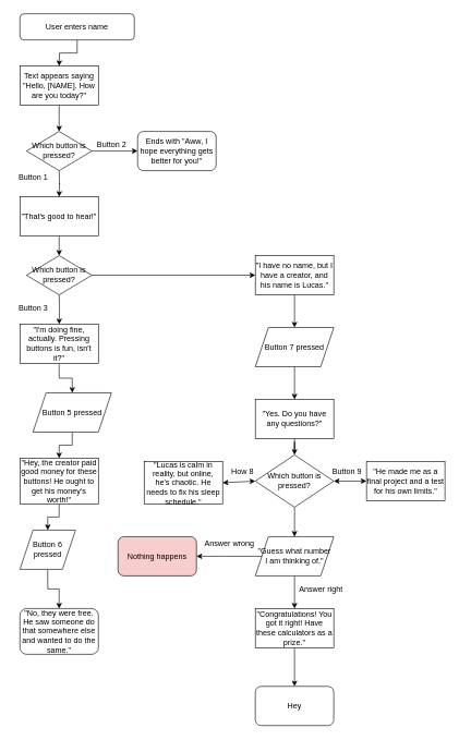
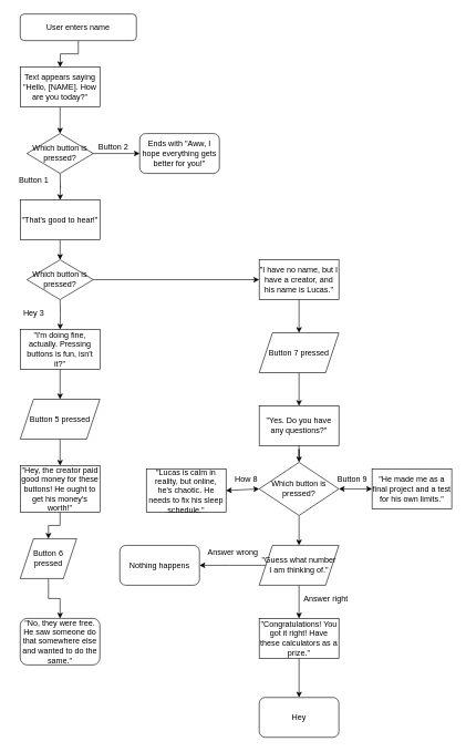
  <mxCell id="0" />
  <mxCell id="1" parent="0" />
  <mxCell id="2" style="edgeStyle=orthogonalEdgeStyle;rounded=0;orthogonalLoop=1;jettySize=auto;html=1;" edge="1" parent="1" source="3"><mxGeometry relative="1" as="geometry"><mxPoint x="90" y="100" as="targetPoint" /></mxGeometry></mxCell>
  <mxCell id="3" value="User enters name" style="rounded=1;whiteSpace=wrap;html=1;fontSize=12;glass=0;strokeWidth=1;shadow=0;" parent="1" vertex="1"><mxGeometry x="30" y="20" width="175" height="40" as="geometry" /></mxCell>
  <mxCell id="4" style="edgeStyle=orthogonalEdgeStyle;rounded=0;orthogonalLoop=1;jettySize=auto;html=1;entryX=0.5;entryY=0;entryDx=0;entryDy=0;" edge="1" parent="1" source="5"><mxGeometry relative="1" as="geometry"><mxPoint x="90" y="200" as="targetPoint" /></mxGeometry></mxCell>
  <mxCell id="5" value="Text appears saying &quot;Hello, [NAME]. How are you today?&quot;" style="rounded=0;whiteSpace=wrap;html=1;" vertex="1" parent="1"><mxGeometry x="30" y="100" width="120" height="60" as="geometry" /></mxCell>
  <mxCell id="6" style="edgeStyle=orthogonalEdgeStyle;rounded=0;orthogonalLoop=1;jettySize=auto;html=1;" edge="1" parent="1"><mxGeometry relative="1" as="geometry"><mxPoint x="90" y="300" as="targetPoint" /><mxPoint x="90" y="260" as="sourcePoint" /></mxGeometry></mxCell>
  <mxCell id="7" style="edgeStyle=orthogonalEdgeStyle;rounded=0;orthogonalLoop=1;jettySize=auto;html=1;" edge="1" parent="1"><mxGeometry relative="1" as="geometry"><mxPoint x="210" y="230" as="targetPoint" /><mxPoint x="140" y="230" as="sourcePoint" /></mxGeometry></mxCell>
  <mxCell id="8" value="Button 2" style="text;html=1;align=center;verticalAlign=middle;resizable=0;points=[];autosize=1;" vertex="1" parent="1"><mxGeometry x="140" y="210" width="60" height="20" as="geometry" /></mxCell>
  <mxCell id="9" value="Button 1" style="text;html=1;align=center;verticalAlign=middle;resizable=0;points=[];autosize=1;" vertex="1" parent="1"><mxGeometry x="20" y="260" width="60" height="20" as="geometry" /></mxCell>
  <mxCell id="10" value="Ends with &quot;Aww, I hope everything gets better for you!&quot;" style="rounded=1;whiteSpace=wrap;html=1;" vertex="1" parent="1"><mxGeometry x="210" y="200" width="120" height="60" as="geometry" /></mxCell>
  <mxCell id="11" style="edgeStyle=orthogonalEdgeStyle;rounded=0;orthogonalLoop=1;jettySize=auto;html=1;exitX=1;exitY=0.5;exitDx=0;exitDy=0;" edge="1" parent="1"><mxGeometry relative="1" as="geometry"><mxPoint x="390" y="420" as="targetPoint" /><mxPoint x="140" y="420" as="sourcePoint" /><Array as="points" /></mxGeometry></mxCell>
  <mxCell id="12" style="edgeStyle=orthogonalEdgeStyle;rounded=0;orthogonalLoop=1;jettySize=auto;html=1;" edge="1" parent="1"><mxGeometry relative="1" as="geometry"><mxPoint x="90" y="390" as="targetPoint" /><mxPoint x="90" y="360" as="sourcePoint" /></mxGeometry></mxCell>
- <mxCell id="13" value="Button 3" style="text;html=1;align=center;verticalAlign=middle;resizable=0;points=[];autosize=1;" vertex="1" parent="1"><mxGeometry x="20" y="460" width="60" height="20" as="geometry" /></mxCell>
+ <mxCell id="13" value="Hey 3" style="text;html=1;align=center;verticalAlign=middle;resizable=0;points=[];autosize=1;" vertex="1" parent="1"><mxGeometry x="20" y="460" width="60" height="20" as="geometry" /></mxCell>
  <mxCell id="14" value="&quot;That's good to hear!&quot;" style="rounded=0;whiteSpace=wrap;html=1;" vertex="1" parent="1"><mxGeometry x="30" y="300" width="120" height="60" as="geometry" /></mxCell>
  <mxCell id="15" style="edgeStyle=orthogonalEdgeStyle;rounded=0;orthogonalLoop=1;jettySize=auto;html=1;entryX=0.5;entryY=0;entryDx=0;entryDy=0;" edge="1" parent="1" target="19"><mxGeometry relative="1" as="geometry"><mxPoint x="90" y="490" as="targetPoint" /><mxPoint x="90" y="450" as="sourcePoint" /></mxGeometry></mxCell>
  <mxCell id="16" style="edgeStyle=orthogonalEdgeStyle;rounded=0;orthogonalLoop=1;jettySize=auto;html=1;" edge="1" parent="1" source="17"><mxGeometry relative="1" as="geometry"><mxPoint x="450" y="500" as="targetPoint" /></mxGeometry></mxCell>
  <mxCell id="17" value="&quot;I have no name, but I have a creator, and his name is Lucas.&quot;" style="rounded=0;whiteSpace=wrap;html=1;" vertex="1" parent="1"><mxGeometry x="390" y="390" width="120" height="60" as="geometry" /></mxCell>
  <mxCell id="18" style="edgeStyle=orthogonalEdgeStyle;rounded=0;orthogonalLoop=1;jettySize=auto;html=1;" edge="1" parent="1" source="19" target="23"><mxGeometry relative="1" as="geometry" /></mxCell>
  <mxCell id="19" value="&quot;I'm doing fine, actually. Pressing buttons is fun, isn't it?&quot;" style="rounded=0;whiteSpace=wrap;html=1;" vertex="1" parent="1"><mxGeometry x="30" y="495" width="120" height="60" as="geometry" /></mxCell>
  <mxCell id="20" value="Which button is pressed?" style="rhombus;whiteSpace=wrap;html=1;" vertex="1" parent="1"><mxGeometry x="40" y="390" width="100" height="60" as="geometry" /></mxCell>
  <mxCell id="21" value="Which button is pressed?" style="rhombus;whiteSpace=wrap;html=1;" vertex="1" parent="1"><mxGeometry x="40" y="200" width="100" height="60" as="geometry" /></mxCell>
  <mxCell id="22" style="edgeStyle=orthogonalEdgeStyle;rounded=0;orthogonalLoop=1;jettySize=auto;html=1;entryX=0.5;entryY=0;entryDx=0;entryDy=0;" edge="1" parent="1" source="23" target="25"><mxGeometry relative="1" as="geometry" /></mxCell>
- <mxCell id="23" value="Button 5 pressed" style="shape=parallelogram;perimeter=parallelogramPerimeter;whiteSpace=wrap;html=1;fixedSize=1;" vertex="1" parent="1"><mxGeometry x="50" y="600" width="120" height="60" as="geometry" /></mxCell>
+ <mxCell id="23" value="Button 5 pressed" style="shape=parallelogram;perimeter=parallelogramPerimeter;whiteSpace=wrap;html=1;fixedSize=1;" vertex="1" parent="1"><mxGeometry x="30" y="600" width="120" height="60" as="geometry" /></mxCell>
  <mxCell id="24" style="edgeStyle=orthogonalEdgeStyle;rounded=0;orthogonalLoop=1;jettySize=auto;html=1;entryX=0.5;entryY=0;entryDx=0;entryDy=0;" edge="1" parent="1" source="25" target="27"><mxGeometry relative="1" as="geometry" /></mxCell>
  <mxCell id="25" value="&quot;Hey, the creator paid good money for these buttons! He ought to get his money's worth!&quot;" style="rounded=0;whiteSpace=wrap;html=1;" vertex="1" parent="1"><mxGeometry x="30" y="700" width="120" height="70" as="geometry" /></mxCell>
  <mxCell id="26" style="edgeStyle=orthogonalEdgeStyle;rounded=0;orthogonalLoop=1;jettySize=auto;html=1;entryX=0.5;entryY=0;entryDx=0;entryDy=0;" edge="1" parent="1" source="27" target="28"><mxGeometry relative="1" as="geometry" /></mxCell>
  <mxCell id="27" value="Button 6 pressed" style="shape=parallelogram;perimeter=parallelogramPerimeter;whiteSpace=wrap;html=1;fixedSize=1;" vertex="1" parent="1"><mxGeometry x="30" y="810" width="85" height="60" as="geometry" /></mxCell>
  <mxCell id="28" value="&quot;No, they were free. He saw someone do that somewhere else and wanted to do the same.&quot;" style="rounded=1;whiteSpace=wrap;html=1;" vertex="1" parent="1"><mxGeometry x="30" y="930" width="120" height="70" as="geometry" /></mxCell>
  <mxCell id="29" style="edgeStyle=orthogonalEdgeStyle;rounded=0;orthogonalLoop=1;jettySize=auto;html=1;" edge="1" parent="1" source="30"><mxGeometry relative="1" as="geometry"><mxPoint x="450" y="610" as="targetPoint" /></mxGeometry></mxCell>
  <mxCell id="30" value="Button 7 pressed" style="shape=parallelogram;perimeter=parallelogramPerimeter;whiteSpace=wrap;html=1;fixedSize=1;" vertex="1" parent="1"><mxGeometry x="390" y="500" width="120" height="60" as="geometry" /></mxCell>
  <mxCell id="31" style="edgeStyle=orthogonalEdgeStyle;rounded=0;orthogonalLoop=1;jettySize=auto;html=1;entryX=0.5;entryY=0;entryDx=0;entryDy=0;" edge="1" parent="1" source="32" target="34"><mxGeometry relative="1" as="geometry" /></mxCell>
  <mxCell id="32" value="&quot;Yes. Do you have any questions?&quot;" style="rounded=0;whiteSpace=wrap;html=1;" vertex="1" parent="1"><mxGeometry x="390" y="610" width="120" height="60" as="geometry" /></mxCell>
  <mxCell id="33" style="edgeStyle=orthogonalEdgeStyle;rounded=0;orthogonalLoop=1;jettySize=auto;html=1;" edge="1" parent="1" source="34"><mxGeometry relative="1" as="geometry"><mxPoint x="450" y="820" as="targetPoint" /></mxGeometry></mxCell>
  <mxCell id="34" value="Which button is pressed?" style="rhombus;whiteSpace=wrap;html=1;" vertex="1" parent="1"><mxGeometry x="390" y="695" width="120" height="80" as="geometry" /></mxCell>
  <mxCell id="35" value="&quot;Lucas is calm in reality, but online, he's chaotic. He needs to fix his sleep schedule.&quot;" style="rounded=0;whiteSpace=wrap;html=1;" vertex="1" parent="1"><mxGeometry x="220" y="705" width="120" height="65" as="geometry" /></mxCell>
  <mxCell id="36" value="&quot;He made me as a final project and a test for his own limits.&quot;" style="rounded=0;whiteSpace=wrap;html=1;" vertex="1" parent="1"><mxGeometry x="560" y="705" width="120" height="60" as="geometry" /></mxCell>
  <mxCell id="37" value="" style="endArrow=classic;startArrow=classic;html=1;entryX=0;entryY=0.5;entryDx=0;entryDy=0;exitX=1;exitY=0.5;exitDx=0;exitDy=0;" edge="1" parent="1" source="35" target="34"><mxGeometry width="50" height="50" relative="1" as="geometry"><mxPoint x="260" y="820" as="sourcePoint" /><mxPoint x="320" y="820" as="targetPoint" /><Array as="points" /></mxGeometry></mxCell>
  <mxCell id="38" value="" style="endArrow=classic;startArrow=classic;html=1;entryX=0;entryY=0.5;entryDx=0;entryDy=0;exitX=1;exitY=0.5;exitDx=0;exitDy=0;" edge="1" parent="1" source="34" target="36"><mxGeometry width="50" height="50" relative="1" as="geometry"><mxPoint x="350" y="745" as="sourcePoint" /><mxPoint x="400" y="745" as="targetPoint" /><Array as="points" /></mxGeometry></mxCell>
  <mxCell id="39" value="How 8" style="text;html=1;align=center;verticalAlign=middle;resizable=0;points=[];autosize=1;" vertex="1" parent="1"><mxGeometry x="340" y="710" width="60" height="20" as="geometry" /></mxCell>
  <mxCell id="40" value="Button 9" style="text;html=1;align=center;verticalAlign=middle;resizable=0;points=[];autosize=1;" vertex="1" parent="1"><mxGeometry x="500" y="710" width="60" height="20" as="geometry" /></mxCell>
  <mxCell id="41" style="edgeStyle=orthogonalEdgeStyle;rounded=0;orthogonalLoop=1;jettySize=auto;html=1;exitX=0;exitY=0.5;exitDx=0;exitDy=0;" edge="1" parent="1" source="48"><mxGeometry relative="1" as="geometry"><mxPoint x="300" y="850" as="targetPoint" /><mxPoint x="390" y="850" as="sourcePoint" /></mxGeometry></mxCell>
  <mxCell id="42" style="edgeStyle=orthogonalEdgeStyle;rounded=0;orthogonalLoop=1;jettySize=auto;html=1;" edge="1" parent="1"><mxGeometry relative="1" as="geometry"><mxPoint x="450" y="930" as="targetPoint" /><mxPoint x="450" y="880" as="sourcePoint" /></mxGeometry></mxCell>
  <mxCell id="43" value="Answer wrong" style="text;html=1;align=center;verticalAlign=middle;resizable=0;points=[];autosize=1;" vertex="1" parent="1"><mxGeometry x="305" y="820" width="90" height="20" as="geometry" /></mxCell>
  <mxCell id="44" value="Answer right" style="text;html=1;align=center;verticalAlign=middle;resizable=0;points=[];autosize=1;" vertex="1" parent="1"><mxGeometry x="450" y="890" width="80" height="20" as="geometry" /></mxCell>
- <mxCell id="45" value="Nothing happens" style="rounded=1;whiteSpace=wrap;html=1;fillColor=#f8cecc;" vertex="1" parent="1"><mxGeometry x="180" y="820" width="120" height="60" as="geometry" /></mxCell>
+ <mxCell id="45" value="Nothing happens" style="rounded=1;whiteSpace=wrap;html=1;" vertex="1" parent="1"><mxGeometry x="180" y="820" width="120" height="60" as="geometry" /></mxCell>
  <mxCell id="46" style="edgeStyle=orthogonalEdgeStyle;rounded=0;orthogonalLoop=1;jettySize=auto;html=1;entryX=0.5;entryY=0;entryDx=0;entryDy=0;" edge="1" parent="1" source="47" target="49"><mxGeometry relative="1" as="geometry"><mxPoint x="460" y="1040" as="targetPoint" /></mxGeometry></mxCell>
  <mxCell id="47" value="&quot;Congratulations! You got it right! Have these calculators as a prize.&quot;" style="rounded=0;whiteSpace=wrap;html=1;" vertex="1" parent="1"><mxGeometry x="390" y="930" width="120" height="60" as="geometry" /></mxCell>
  <mxCell id="48" value="&quot;Guess what number I am thinking of.&quot;" style="shape=parallelogram;perimeter=parallelogramPerimeter;whiteSpace=wrap;html=1;fixedSize=1;" vertex="1" parent="1"><mxGeometry x="390" y="820" width="120" height="60" as="geometry" /></mxCell>
  <mxCell id="49" value="Hey" style="rounded=1;whiteSpace=wrap;html=1;" vertex="1" parent="1"><mxGeometry x="390" y="1049" width="120" height="60" as="geometry" /></mxCell>
